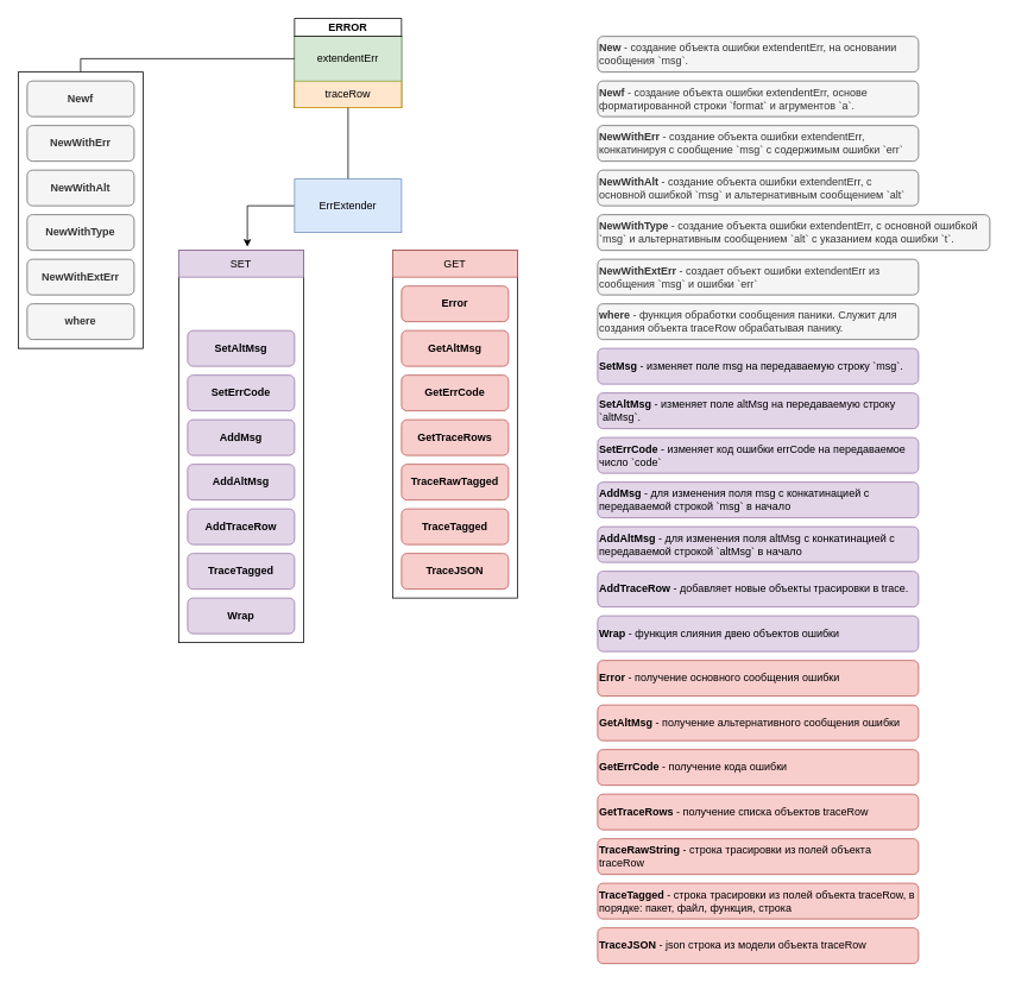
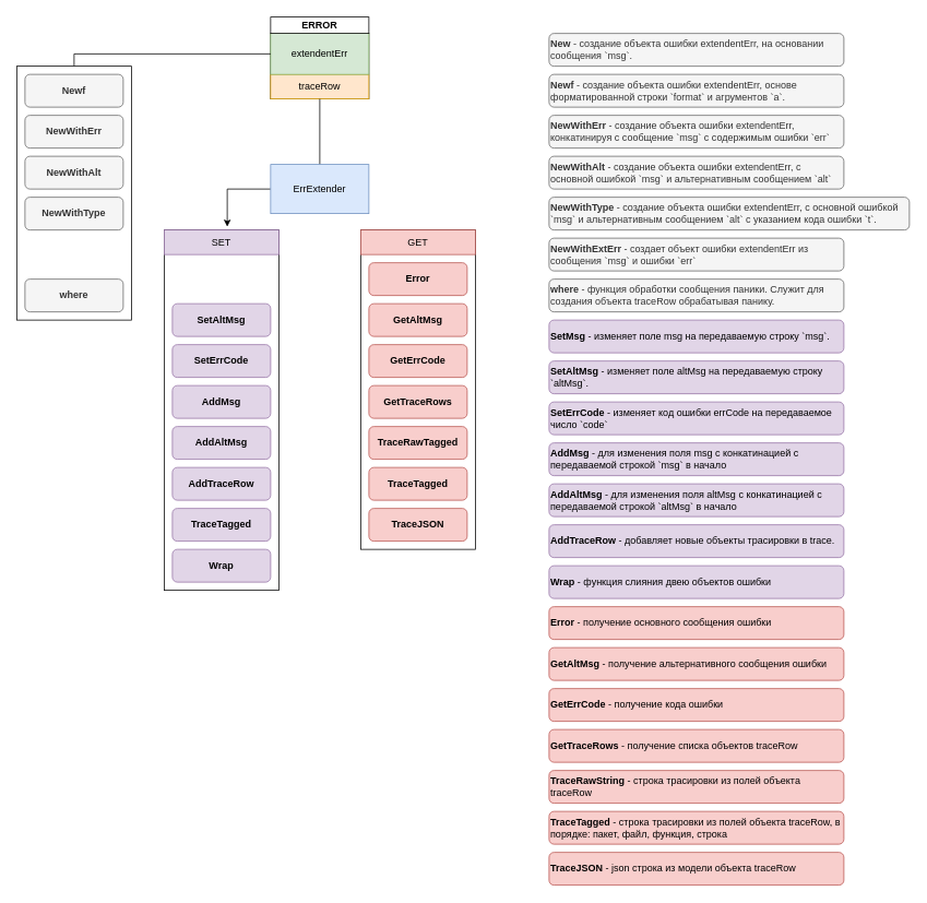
  <mxCell id="0" />
  <mxCell id="1" parent="0" />
  <mxCell id="2" value="" style="rounded=0;whiteSpace=wrap;html=1;" parent="1" vertex="1"><mxGeometry x="440" y="280" width="140" height="390" as="geometry" /></mxCell>
  <mxCell id="3" value="" style="rounded=0;whiteSpace=wrap;html=1;" parent="1" vertex="1"><mxGeometry x="200" y="280" width="140" height="440" as="geometry" /></mxCell>
  <mxCell id="4" value="" style="rounded=0;whiteSpace=wrap;html=1;" parent="1" vertex="1"><mxGeometry x="330" y="40" width="120" height="80" as="geometry" /></mxCell>
  <mxCell id="5" value="traceRow" style="rounded=0;whiteSpace=wrap;html=1;fillColor=#ffe6cc;strokeColor=#d79b00;" parent="1" vertex="1"><mxGeometry x="330" y="90" width="120" height="30" as="geometry" /></mxCell>
  <mxCell id="6" style="edgeStyle=orthogonalEdgeStyle;rounded=0;orthogonalLoop=1;jettySize=auto;html=1;entryX=0.5;entryY=1;entryDx=0;entryDy=0;endArrow=none;endFill=0;" parent="1" source="8" target="4" edge="1"><mxGeometry relative="1" as="geometry" /></mxCell>
  <mxCell id="7" style="edgeStyle=orthogonalEdgeStyle;rounded=0;orthogonalLoop=1;jettySize=auto;html=1;entryX=0.55;entryY=-0.133;entryDx=0;entryDy=0;entryPerimeter=0;endArrow=classic;endFill=1;startArrow=none;startFill=0;" parent="1" source="8" target="15" edge="1"><mxGeometry relative="1" as="geometry"><Array as="points"><mxPoint x="277" y="230" /></Array></mxGeometry></mxCell>
  <mxCell id="8" value="ErrExtender" style="rounded=0;whiteSpace=wrap;html=1;fillColor=#dae8fc;strokeColor=#6c8ebf;" parent="1" vertex="1"><mxGeometry x="330" y="200" width="120" height="60" as="geometry" /></mxCell>
  <mxCell id="9" value="SetAltMsg" style="rounded=1;whiteSpace=wrap;html=1;fontStyle=1;fillColor=#e1d5e7;strokeColor=#9673a6;" parent="1" vertex="1"><mxGeometry x="210" y="370" width="120" height="40" as="geometry" /></mxCell>
  <mxCell id="10" value="SetErrCode" style="rounded=1;whiteSpace=wrap;html=1;fontStyle=1;fillColor=#e1d5e7;strokeColor=#9673a6;" parent="1" vertex="1"><mxGeometry x="210" y="420" width="120" height="40" as="geometry" /></mxCell>
  <mxCell id="11" value="AddMsg" style="rounded=1;whiteSpace=wrap;html=1;fontStyle=1;fillColor=#e1d5e7;strokeColor=#9673a6;" parent="1" vertex="1"><mxGeometry x="210" y="470" width="120" height="40" as="geometry" /></mxCell>
  <mxCell id="12" value="TraceTagged" style="rounded=1;whiteSpace=wrap;html=1;fontStyle=1;fillColor=#e1d5e7;strokeColor=#9673a6;" parent="1" vertex="1"><mxGeometry x="210" y="620" width="120" height="40" as="geometry" /></mxCell>
  <mxCell id="13" value="AddAltMsg" style="rounded=1;whiteSpace=wrap;html=1;fontStyle=1;fillColor=#e1d5e7;strokeColor=#9673a6;" parent="1" vertex="1"><mxGeometry x="210" y="520" width="120" height="40" as="geometry" /></mxCell>
  <mxCell id="14" value="Wrap" style="rounded=1;whiteSpace=wrap;html=1;fontStyle=1;fillColor=#e1d5e7;strokeColor=#9673a6;" parent="1" vertex="1"><mxGeometry x="210" y="670" width="120" height="40" as="geometry" /></mxCell>
  <mxCell id="15" value="SET" style="rounded=0;whiteSpace=wrap;html=1;fillColor=#e1d5e7;strokeColor=#9673a6;" parent="1" vertex="1"><mxGeometry x="200" y="280" width="140" height="30" as="geometry" /></mxCell>
  <mxCell id="16" value="&lt;span&gt;extendentErr&lt;/span&gt;" style="rounded=0;whiteSpace=wrap;html=1;fillColor=#d5e8d4;strokeColor=#82b366;" parent="1" vertex="1"><mxGeometry x="330" y="40" width="120" height="50" as="geometry" /></mxCell>
  <mxCell id="17" style="edgeStyle=orthogonalEdgeStyle;rounded=0;orthogonalLoop=1;jettySize=auto;html=1;entryX=0;entryY=0.5;entryDx=0;entryDy=0;startArrow=none;startFill=0;endArrow=none;endFill=0;" parent="1" source="18" target="16" edge="1"><mxGeometry relative="1" as="geometry"><Array as="points"><mxPoint x="90" y="65" /></Array></mxGeometry></mxCell>
  <mxCell id="18" value="" style="rounded=0;whiteSpace=wrap;html=1;" parent="1" vertex="1"><mxGeometry x="20" y="80" width="140" height="310" as="geometry" /></mxCell>
  <mxCell id="19" value="GET" style="rounded=0;whiteSpace=wrap;html=1;fillColor=#f8cecc;strokeColor=#b85450;" parent="1" vertex="1"><mxGeometry x="440" y="280" width="140" height="30" as="geometry" /></mxCell>
  <mxCell id="20" value="Error" style="rounded=1;whiteSpace=wrap;html=1;fontStyle=1;fillColor=#f8cecc;strokeColor=#b85450;" parent="1" vertex="1"><mxGeometry x="450" y="320" width="120" height="40" as="geometry" /></mxCell>
  <mxCell id="21" value="GetAltMsg" style="rounded=1;whiteSpace=wrap;html=1;fontStyle=1;fillColor=#f8cecc;strokeColor=#b85450;" parent="1" vertex="1"><mxGeometry x="450" y="370" width="120" height="40" as="geometry" /></mxCell>
  <mxCell id="22" value="GetErrCode" style="rounded=1;whiteSpace=wrap;html=1;fontStyle=1;fillColor=#f8cecc;strokeColor=#b85450;" parent="1" vertex="1"><mxGeometry x="450" y="420" width="120" height="40" as="geometry" /></mxCell>
  <mxCell id="23" value="GetTraceRows" style="rounded=1;whiteSpace=wrap;html=1;fontStyle=1;fillColor=#f8cecc;strokeColor=#b85450;" parent="1" vertex="1"><mxGeometry x="450" y="470" width="120" height="40" as="geometry" /></mxCell>
  <mxCell id="24" value="&lt;b&gt;Newf&lt;/b&gt;" style="rounded=1;whiteSpace=wrap;html=1;fillColor=#f5f5f5;strokeColor=#666666;fontColor=#333333;" parent="1" vertex="1"><mxGeometry x="30" y="90" width="120" height="40" as="geometry" /></mxCell>
  <mxCell id="25" value="NewWithErr" style="rounded=1;whiteSpace=wrap;html=1;fontStyle=1;fillColor=#f5f5f5;strokeColor=#666666;fontColor=#333333;" parent="1" vertex="1"><mxGeometry x="30" y="140" width="120" height="40" as="geometry" /></mxCell>
  <mxCell id="26" value="NewWithAlt" style="rounded=1;whiteSpace=wrap;html=1;fontStyle=1;fillColor=#f5f5f5;strokeColor=#666666;fontColor=#333333;" parent="1" vertex="1"><mxGeometry x="30" y="190" width="120" height="40" as="geometry" /></mxCell>
  <mxCell id="27" value="NewWithType" style="rounded=1;whiteSpace=wrap;html=1;fontStyle=1;fillColor=#f5f5f5;strokeColor=#666666;fontColor=#333333;" parent="1" vertex="1"><mxGeometry x="30" y="240" width="120" height="40" as="geometry" /></mxCell>
- <mxCell id="28" value="NewWithExtErr" style="rounded=1;whiteSpace=wrap;html=1;fontStyle=1;fillColor=#f5f5f5;strokeColor=#666666;fontColor=#333333;" parent="1" vertex="1"><mxGeometry x="30" y="290" width="120" height="40" as="geometry" /></mxCell>
  <mxCell id="29" value="where" style="rounded=1;whiteSpace=wrap;html=1;fontStyle=1;fillColor=#f5f5f5;strokeColor=#666666;fontColor=#333333;" parent="1" vertex="1"><mxGeometry x="30" y="340" width="120" height="40" as="geometry" /></mxCell>
  <mxCell id="30" value="&lt;b&gt;Newf &lt;/b&gt;- cоздание объекта ошибки&amp;nbsp;extendentErr, основе форматированной строки `format` и агрументов `a`." style="rounded=1;whiteSpace=wrap;html=1;align=left;fillColor=#f5f5f5;strokeColor=#666666;fontColor=#333333;" parent="1" vertex="1"><mxGeometry x="670" y="90" width="360" height="40" as="geometry" /></mxCell>
  <mxCell id="31" value="NewWithErr &lt;span style=&quot;font-weight: normal&quot;&gt;- cоздание объекта ошибки&amp;nbsp;&lt;/span&gt;&lt;span style=&quot;font-weight: 400&quot;&gt;extendentErr, конкатинируя с сообщение `msg` с содержимым ошибки `err`&lt;/span&gt;" style="rounded=1;whiteSpace=wrap;html=1;fontStyle=1;align=left;fillColor=#f5f5f5;strokeColor=#666666;fontColor=#333333;" parent="1" vertex="1"><mxGeometry x="670" y="140" width="360" height="40" as="geometry" /></mxCell>
  <mxCell id="32" value="NewWithAlt &lt;span style=&quot;font-weight: normal&quot;&gt;-&lt;/span&gt;&amp;nbsp;&lt;span style=&quot;font-weight: normal&quot;&gt;cоздание объекта ошибки&amp;nbsp;&lt;/span&gt;&lt;span style=&quot;font-weight: 400&quot;&gt;extendentErr, с основной ошибкой `msg` и альтернативным сообщением `alt`&lt;/span&gt;" style="rounded=1;whiteSpace=wrap;html=1;fontStyle=1;align=left;fillColor=#f5f5f5;strokeColor=#666666;fontColor=#333333;" parent="1" vertex="1"><mxGeometry x="670" y="190" width="360" height="40" as="geometry" /></mxCell>
  <mxCell id="33" value="NewWithType &lt;span style=&quot;font-weight: normal&quot;&gt;-&amp;nbsp;&lt;/span&gt;&lt;span style=&quot;font-weight: normal&quot;&gt;cоздание объекта ошибки&amp;nbsp;&lt;/span&gt;&lt;span style=&quot;font-weight: 400&quot;&gt;extendentErr,&amp;nbsp;&lt;/span&gt;&lt;span style=&quot;font-weight: 400&quot;&gt;с основной ошибкой `msg` и альтернативным сообщением `alt` с указанием кода ошибки `t`.&lt;/span&gt;" style="rounded=1;whiteSpace=wrap;html=1;fontStyle=1;align=left;fillColor=#f5f5f5;strokeColor=#666666;fontColor=#333333;" parent="1" vertex="1"><mxGeometry x="670" y="240" width="440" height="40" as="geometry" /></mxCell>
  <mxCell id="34" value="NewWithExtErr &lt;span style=&quot;font-weight: normal&quot;&gt;- c&lt;/span&gt;&lt;span style=&quot;font-weight: 400&quot;&gt;оздает объект ошибки extendentErr из сообщения `msg` и ошибки `err`&lt;/span&gt;" style="rounded=1;whiteSpace=wrap;html=1;fontStyle=1;align=left;fillColor=#f5f5f5;strokeColor=#666666;fontColor=#333333;" parent="1" vertex="1"><mxGeometry x="670" y="290" width="360" height="40" as="geometry" /></mxCell>
  <mxCell id="35" value="where &lt;span style=&quot;font-weight: 400&quot;&gt;- функция обработки сообщения паники. Служит для создания объекта traceRow обрабатывая панику.&lt;/span&gt;" style="rounded=1;whiteSpace=wrap;html=1;fontStyle=1;align=left;fillColor=#f5f5f5;strokeColor=#666666;fontColor=#333333;" parent="1" vertex="1"><mxGeometry x="670" y="340" width="360" height="40" as="geometry" /></mxCell>
  <mxCell id="36" value="SetMsg &lt;span style=&quot;font-weight: normal&quot;&gt;- изменяет поле msg на передаваемую строку `msg`.&amp;nbsp;&lt;/span&gt;" style="rounded=1;whiteSpace=wrap;html=1;fontStyle=1;fillColor=#e1d5e7;strokeColor=#9673a6;align=left;" parent="1" vertex="1"><mxGeometry x="670" y="390" width="360" height="40" as="geometry" /></mxCell>
  <mxCell id="37" value="SetAltMsg&amp;nbsp;&lt;span style=&quot;font-weight: 400&quot;&gt;-&amp;nbsp;&lt;/span&gt;&lt;span style=&quot;font-weight: 400&quot;&gt;изменяет поле&lt;/span&gt;&lt;span style=&quot;font-weight: 400&quot;&gt;&amp;nbsp;altMsg на передаваемую строку `altMsg`.&lt;/span&gt;" style="rounded=1;whiteSpace=wrap;html=1;fontStyle=1;fillColor=#e1d5e7;strokeColor=#9673a6;align=left;" parent="1" vertex="1"><mxGeometry x="670" y="440" width="360" height="40" as="geometry" /></mxCell>
  <mxCell id="38" value="SetErrCode &lt;span style=&quot;font-weight: normal&quot;&gt;-&amp;nbsp;&lt;/span&gt;&lt;span style=&quot;font-weight: 400&quot;&gt;изменяет код&lt;/span&gt;&lt;span style=&quot;font-weight: normal&quot;&gt;&amp;nbsp;ошибки errCode на передаваемое число `code`&lt;/span&gt;" style="rounded=1;whiteSpace=wrap;html=1;fontStyle=1;fillColor=#e1d5e7;strokeColor=#9673a6;align=left;" parent="1" vertex="1"><mxGeometry x="670" y="490" width="360" height="40" as="geometry" /></mxCell>
  <mxCell id="39" value="AddMsg &lt;span style=&quot;font-weight: normal&quot;&gt;- для изменения поля msg с конкатинацией с передаваемой строкой `msg` в начало&lt;/span&gt;" style="rounded=1;whiteSpace=wrap;html=1;fontStyle=1;fillColor=#e1d5e7;strokeColor=#9673a6;align=left;" parent="1" vertex="1"><mxGeometry x="670" y="540" width="360" height="40" as="geometry" /></mxCell>
  <mxCell id="40" value="TraceTagged&lt;span style=&quot;font-weight: normal&quot;&gt;&amp;nbsp;- строка трасировки из полей объекта traceRow, в порядке: пакет, файл, функция, строка&amp;nbsp;&lt;/span&gt;" style="rounded=1;whiteSpace=wrap;html=1;fontStyle=1;fillColor=#f8cecc;strokeColor=#b85450;align=left;" parent="1" vertex="1"><mxGeometry x="670" y="990" width="360" height="40" as="geometry" /></mxCell>
  <mxCell id="41" value="TraceJSON &lt;span style=&quot;font-weight: normal&quot;&gt;- json строка из модели объекта traceRow&lt;/span&gt;" style="rounded=1;whiteSpace=wrap;html=1;fontStyle=1;fillColor=#f8cecc;strokeColor=#b85450;align=left;" parent="1" vertex="1"><mxGeometry x="670" y="1040" width="360" height="40" as="geometry" /></mxCell>
  <mxCell id="42" value="Wrap &lt;span style=&quot;font-weight: normal&quot;&gt;- функция слияния двею объектов ошибки&lt;/span&gt;" style="rounded=1;whiteSpace=wrap;html=1;fontStyle=1;fillColor=#e1d5e7;strokeColor=#9673a6;align=left;" parent="1" vertex="1"><mxGeometry x="670" y="690" width="360" height="40" as="geometry" /></mxCell>
  <mxCell id="43" value="Error&lt;span style=&quot;font-weight: normal&quot;&gt;&amp;nbsp;- получение основного сообщения ошибки&lt;/span&gt;" style="rounded=1;whiteSpace=wrap;html=1;fontStyle=1;fillColor=#f8cecc;strokeColor=#b85450;align=left;" parent="1" vertex="1"><mxGeometry x="670" y="740" width="360" height="40" as="geometry" /></mxCell>
  <mxCell id="44" value="GetAltMsg &lt;span style=&quot;font-weight: normal&quot;&gt;- получение альтернативного сообщения ошибки&lt;/span&gt;" style="rounded=1;whiteSpace=wrap;html=1;fontStyle=1;fillColor=#f8cecc;strokeColor=#b85450;align=left;" parent="1" vertex="1"><mxGeometry x="670" y="790" width="360" height="40" as="geometry" /></mxCell>
  <mxCell id="45" value="GetErrCode &lt;span style=&quot;font-weight: normal&quot;&gt;- получение кода ошибки&lt;/span&gt;" style="rounded=1;whiteSpace=wrap;html=1;fontStyle=1;fillColor=#f8cecc;strokeColor=#b85450;align=left;" parent="1" vertex="1"><mxGeometry x="670" y="840" width="360" height="40" as="geometry" /></mxCell>
  <mxCell id="46" value="GetTraceRows&lt;span style=&quot;font-weight: normal&quot;&gt;&amp;nbsp;- получение списка объектов traceRow&lt;/span&gt;" style="rounded=1;whiteSpace=wrap;html=1;fontStyle=1;fillColor=#f8cecc;strokeColor=#b85450;align=left;" parent="1" vertex="1"><mxGeometry x="670" y="890" width="360" height="40" as="geometry" /></mxCell>
  <mxCell id="47" value="&lt;b&gt;New&amp;nbsp;&lt;/b&gt;- cоздание объекта ошибки&amp;nbsp;extendentErr, на основании сообщения `msg`." style="rounded=1;whiteSpace=wrap;html=1;align=left;fillColor=#f5f5f5;strokeColor=#666666;fontColor=#333333;" parent="1" vertex="1"><mxGeometry x="670" y="40" width="360" height="40" as="geometry" /></mxCell>
  <mxCell id="48" value="AddTraceRow" style="rounded=1;whiteSpace=wrap;html=1;fontStyle=1;fillColor=#e1d5e7;strokeColor=#9673a6;" parent="1" vertex="1"><mxGeometry x="210" y="570" width="120" height="40" as="geometry" /></mxCell>
  <mxCell id="49" value="TraceRawString&lt;span style=&quot;font-weight: normal&quot;&gt;&amp;nbsp;- строка трасировки из полей объекта traceRow&lt;/span&gt;" style="rounded=1;whiteSpace=wrap;html=1;fontStyle=1;fillColor=#f8cecc;strokeColor=#b85450;align=left;" parent="1" vertex="1"><mxGeometry x="670" y="940" width="360" height="40" as="geometry" /></mxCell>
  <mxCell id="50" value="TraceRawTagged" style="rounded=1;whiteSpace=wrap;html=1;fontStyle=1;fillColor=#f8cecc;strokeColor=#b85450;" parent="1" vertex="1"><mxGeometry x="450" y="520" width="120" height="40" as="geometry" /></mxCell>
  <mxCell id="51" value="TraceTagged" style="rounded=1;whiteSpace=wrap;html=1;fontStyle=1;fillColor=#f8cecc;strokeColor=#b85450;" parent="1" vertex="1"><mxGeometry x="450" y="570" width="120" height="40" as="geometry" /></mxCell>
  <mxCell id="52" value="TraceJSON" style="rounded=1;whiteSpace=wrap;html=1;fontStyle=1;fillColor=#f8cecc;strokeColor=#b85450;" parent="1" vertex="1"><mxGeometry x="450" y="620" width="120" height="40" as="geometry" /></mxCell>
  <mxCell id="53" value="AddAltMsg &lt;span style=&quot;font-weight: normal&quot;&gt;- для изменения поля altMsg с конкатинацией с передаваемой строкой `altMsg` в начало&lt;/span&gt;" style="rounded=1;whiteSpace=wrap;html=1;fontStyle=1;fillColor=#e1d5e7;strokeColor=#9673a6;align=left;" parent="1" vertex="1"><mxGeometry x="670" y="590" width="360" height="40" as="geometry" /></mxCell>
  <mxCell id="54" value="AddTraceRow&lt;span style=&quot;font-weight: normal&quot;&gt;&amp;nbsp;- добавляет новые объекты трасировки в trace.&amp;nbsp;&lt;/span&gt;" style="rounded=1;whiteSpace=wrap;html=1;fontStyle=1;fillColor=#e1d5e7;strokeColor=#9673a6;align=left;" parent="1" vertex="1"><mxGeometry x="670" y="640" width="360" height="40" as="geometry" /></mxCell>
  <mxCell id="55" value="ERROR" style="rounded=0;whiteSpace=wrap;html=1;fontStyle=1" vertex="1" parent="1"><mxGeometry x="330" y="20" width="120" height="20" as="geometry" /></mxCell>
